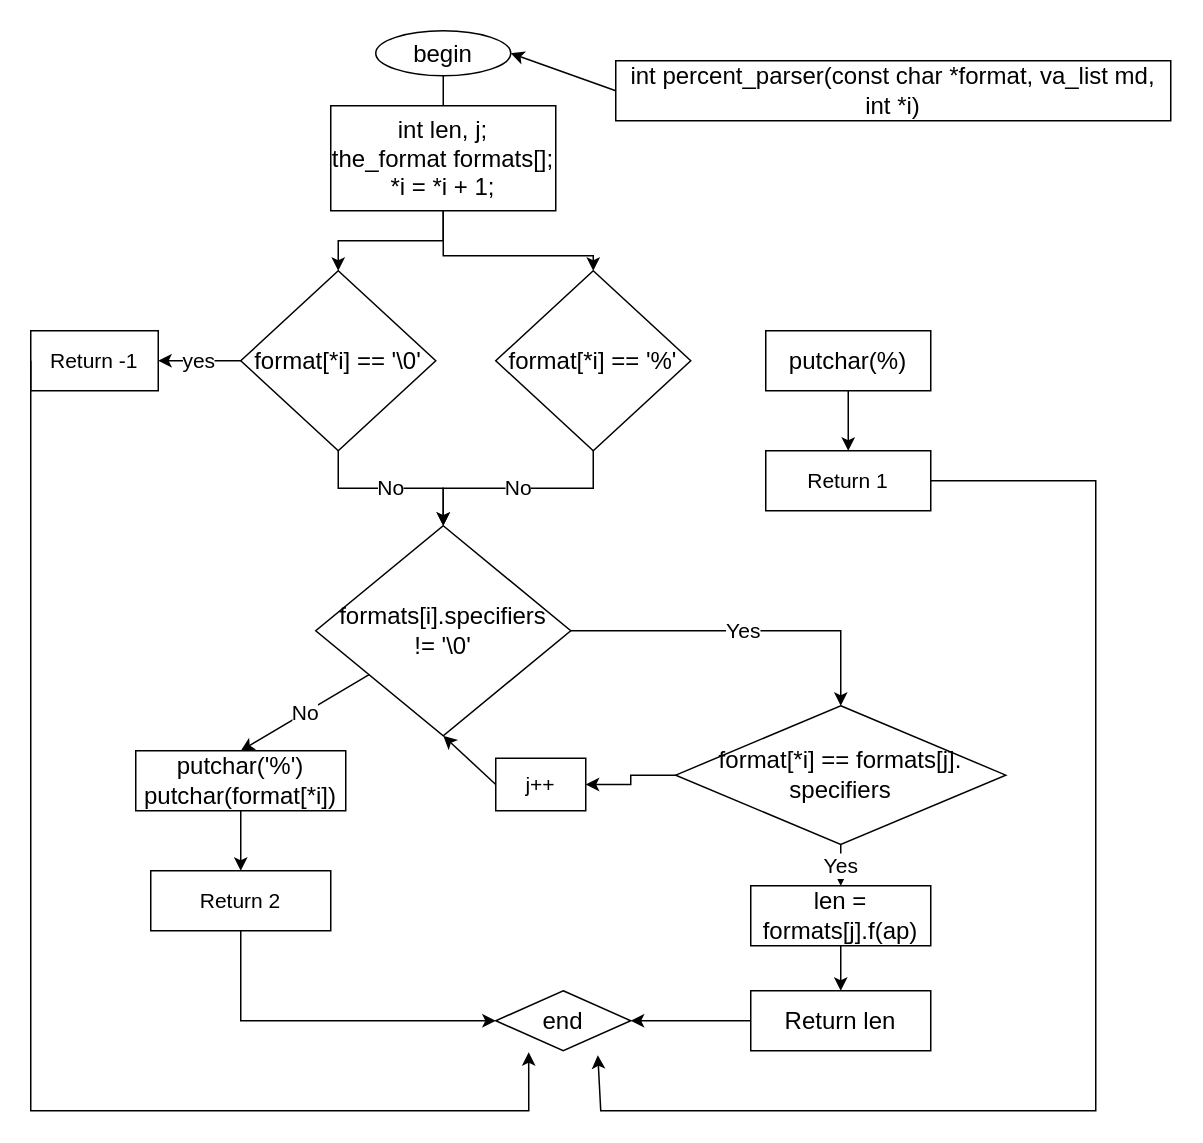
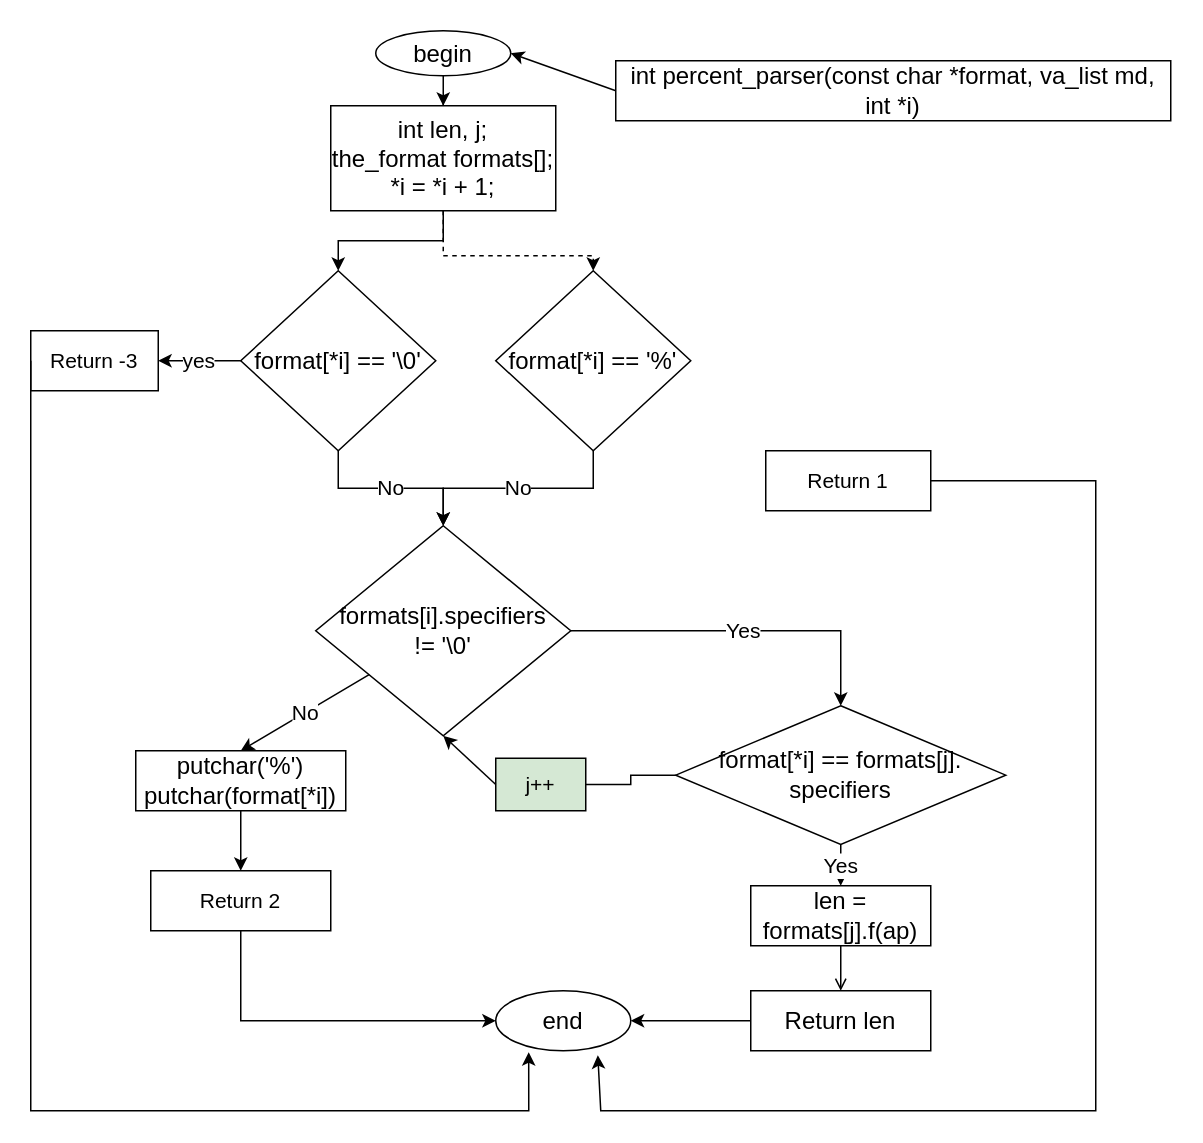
  <mxCell id="0" />
  <mxCell id="1" parent="0" />
- <mxCell id="2" value="" style="edgeStyle=orthogonalEdgeStyle;rounded=0;orthogonalLoop=1;jettySize=auto;html=1;endArrow=none;" edge="1" parent="1" source="3" target="6"><mxGeometry relative="1" as="geometry" /></mxCell>
+ <mxCell id="2" value="" style="edgeStyle=orthogonalEdgeStyle;rounded=0;orthogonalLoop=1;jettySize=auto;html=1;" edge="1" parent="1" source="3" target="6"><mxGeometry relative="1" as="geometry" /></mxCell>
  <mxCell id="3" value="&lt;font size=&quot;3&quot;&gt;begin&lt;/font&gt;" style="ellipse;whiteSpace=wrap;html=1;" vertex="1" parent="1"><mxGeometry x="250" y="20" width="90" height="30" as="geometry" /></mxCell>
  <mxCell id="4" value="" style="edgeStyle=orthogonalEdgeStyle;rounded=0;orthogonalLoop=1;jettySize=auto;html=1;fontSize=14;" edge="1" parent="1" source="6" target="13"><mxGeometry relative="1" as="geometry" /></mxCell>
- <mxCell id="5" style="edgeStyle=orthogonalEdgeStyle;rounded=0;orthogonalLoop=1;jettySize=auto;html=1;fontSize=14;" edge="1" parent="1" source="6" target="10"><mxGeometry relative="1" as="geometry"><Array as="points"><mxPoint x="295" y="170" /><mxPoint x="395" y="170" /></Array></mxGeometry></mxCell>
+ <mxCell id="5" style="edgeStyle=orthogonalEdgeStyle;rounded=0;orthogonalLoop=1;jettySize=auto;html=1;fontSize=14;dashed=1;" edge="1" parent="1" source="6" target="10"><mxGeometry relative="1" as="geometry"><Array as="points"><mxPoint x="295" y="170" /><mxPoint x="395" y="170" /></Array></mxGeometry></mxCell>
  <mxCell id="6" value="&lt;div&gt;&lt;font size=&quot;3&quot;&gt;int len, j;&lt;/font&gt;&lt;/div&gt;&lt;div&gt;&lt;font size=&quot;3&quot;&gt;the_format formats[];&lt;/font&gt;&lt;/div&gt;&lt;div&gt;&lt;font size=&quot;3&quot;&gt;*i = *i + 1;&lt;br&gt;&lt;/font&gt;&lt;/div&gt;" style="rounded=0;whiteSpace=wrap;html=1;" vertex="1" parent="1"><mxGeometry x="220" y="70" width="150" height="70" as="geometry" /></mxCell>
  <mxCell id="7" value="&lt;font size=&quot;3&quot;&gt;int percent_parser(const char *format, va_list md, int *i)&lt;br&gt;&lt;/font&gt;" style="rounded=0;whiteSpace=wrap;html=1;fontSize=14;" vertex="1" parent="1"><mxGeometry x="410" y="40" width="370" height="40" as="geometry" /></mxCell>
  <mxCell id="8" value="" style="endArrow=classic;html=1;rounded=0;fontSize=14;exitX=0;exitY=0.5;exitDx=0;exitDy=0;entryX=1;entryY=0.5;entryDx=0;entryDy=0;" edge="1" parent="1" source="7" target="3"><mxGeometry width="50" height="50" relative="1" as="geometry"><mxPoint x="360" y="250" as="sourcePoint" /><mxPoint x="410" y="200" as="targetPoint" /><Array as="points" /></mxGeometry></mxCell>
  <mxCell id="9" value="No" style="edgeStyle=orthogonalEdgeStyle;rounded=0;orthogonalLoop=1;jettySize=auto;html=1;fontSize=14;" edge="1" parent="1" source="10" target="18"><mxGeometry relative="1" as="geometry" /></mxCell>
  <mxCell id="10" value="&lt;font size=&quot;3&quot;&gt;format[*i] == '%'&lt;br&gt;&lt;/font&gt;" style="rhombus;whiteSpace=wrap;html=1;fontSize=14;" vertex="1" parent="1"><mxGeometry x="330" y="180" width="130" height="120" as="geometry" /></mxCell>
  <mxCell id="11" value="yes" style="edgeStyle=orthogonalEdgeStyle;rounded=0;orthogonalLoop=1;jettySize=auto;html=1;fontSize=14;" edge="1" parent="1" source="13" target="14"><mxGeometry relative="1" as="geometry" /></mxCell>
  <mxCell id="12" value="No" style="edgeStyle=orthogonalEdgeStyle;rounded=0;orthogonalLoop=1;jettySize=auto;html=1;exitX=0.5;exitY=1;exitDx=0;exitDy=0;fontSize=14;" edge="1" parent="1" source="13" target="18"><mxGeometry relative="1" as="geometry" /></mxCell>
  <mxCell id="13" value="&lt;font size=&quot;3&quot;&gt;format[*i] == '\0'&lt;br&gt;&lt;/font&gt;" style="rhombus;whiteSpace=wrap;html=1;fontSize=14;" vertex="1" parent="1"><mxGeometry x="160" y="180" width="130" height="120" as="geometry" /></mxCell>
- <mxCell id="14" value="Return -1" style="whiteSpace=wrap;html=1;fontSize=14;" vertex="1" parent="1"><mxGeometry x="20" y="220" width="85" height="40" as="geometry" /></mxCell>
- <mxCell id="15" value="" style="edgeStyle=orthogonalEdgeStyle;rounded=0;orthogonalLoop=1;jettySize=auto;html=1;fontSize=14;" edge="1" parent="1" source="16" target="17"><mxGeometry relative="1" as="geometry" /></mxCell>
- <mxCell id="16" value="&lt;font size=&quot;3&quot;&gt;putchar(%)&lt;/font&gt;" style="whiteSpace=wrap;html=1;fontSize=14;" vertex="1" parent="1"><mxGeometry x="510" y="220" width="110" height="40" as="geometry" /></mxCell>
+ <mxCell id="14" value="Return -3" style="whiteSpace=wrap;html=1;fontSize=14;" vertex="1" parent="1"><mxGeometry x="20" y="220" width="85" height="40" as="geometry" /></mxCell>
  <mxCell id="17" value="Return 1" style="whiteSpace=wrap;html=1;fontSize=14;" vertex="1" parent="1"><mxGeometry x="510" y="300" width="110" height="40" as="geometry" /></mxCell>
  <mxCell id="18" value="&lt;div&gt;&lt;font size=&quot;3&quot;&gt;formats[i].specifiers&lt;/font&gt;&lt;/div&gt;&lt;div&gt;&lt;font size=&quot;3&quot;&gt;!= '\0'&lt;br&gt;&lt;/font&gt;&lt;/div&gt;" style="rhombus;whiteSpace=wrap;html=1;fontSize=14;" vertex="1" parent="1"><mxGeometry x="210" y="350" width="170" height="140" as="geometry" /></mxCell>
  <mxCell id="19" value="" style="edgeStyle=orthogonalEdgeStyle;rounded=0;orthogonalLoop=1;jettySize=auto;html=1;fontSize=14;" edge="1" parent="1" source="20" target="28"><mxGeometry relative="1" as="geometry" /></mxCell>
  <mxCell id="20" value="&lt;div&gt;&lt;font size=&quot;3&quot;&gt;putchar('%')&lt;/font&gt;&lt;/div&gt;&lt;div&gt;&lt;font size=&quot;3&quot;&gt;putchar(format[*i])&lt;br&gt;&lt;/font&gt;&lt;/div&gt;" style="rounded=0;whiteSpace=wrap;html=1;fontSize=14;" vertex="1" parent="1"><mxGeometry x="90" y="500" width="140" height="40" as="geometry" /></mxCell>
  <mxCell id="21" value="No" style="endArrow=classic;html=1;rounded=0;fontSize=14;entryX=0.5;entryY=0;entryDx=0;entryDy=0;" edge="1" parent="1" source="18" target="20"><mxGeometry width="50" height="50" relative="1" as="geometry"><mxPoint x="360" y="520" as="sourcePoint" /><mxPoint x="180" y="480" as="targetPoint" /><Array as="points" /></mxGeometry></mxCell>
- <mxCell id="22" value="j++" style="rounded=0;whiteSpace=wrap;html=1;fontSize=14;" vertex="1" parent="1"><mxGeometry x="330" y="505" width="60" height="35" as="geometry" /></mxCell>
+ <mxCell id="22" value="j++" style="rounded=0;whiteSpace=wrap;html=1;fontSize=14;fillColor=#d5e8d4;" vertex="1" parent="1"><mxGeometry x="330" y="505" width="60" height="35" as="geometry" /></mxCell>
  <mxCell id="23" value="" style="endArrow=classic;html=1;rounded=0;fontSize=14;entryX=0.5;entryY=1;entryDx=0;entryDy=0;exitX=0;exitY=0.5;exitDx=0;exitDy=0;" edge="1" parent="1" source="22" target="18"><mxGeometry width="50" height="50" relative="1" as="geometry"><mxPoint x="290" y="510" as="sourcePoint" /><mxPoint x="420" y="470" as="targetPoint" /></mxGeometry></mxCell>
- <mxCell id="24" value="" style="edgeStyle=orthogonalEdgeStyle;rounded=0;orthogonalLoop=1;jettySize=auto;html=1;fontSize=14;" edge="1" parent="1" source="26" target="22"><mxGeometry relative="1" as="geometry" /></mxCell>
+ <mxCell id="24" value="" style="edgeStyle=orthogonalEdgeStyle;rounded=0;orthogonalLoop=1;jettySize=auto;html=1;fontSize=14;endArrow=none;" edge="1" parent="1" source="26" target="22"><mxGeometry relative="1" as="geometry" /></mxCell>
  <mxCell id="25" value="Yes" style="edgeStyle=orthogonalEdgeStyle;rounded=0;orthogonalLoop=1;jettySize=auto;html=1;fontSize=14;" edge="1" parent="1" source="26" target="30"><mxGeometry relative="1" as="geometry" /></mxCell>
  <mxCell id="26" value="&lt;div&gt;&lt;font size=&quot;3&quot;&gt;format[*i] == formats[j].&lt;/font&gt;&lt;/div&gt;&lt;div&gt;&lt;font size=&quot;3&quot;&gt;specifiers&lt;br&gt;&lt;/font&gt;&lt;/div&gt;" style="rhombus;whiteSpace=wrap;html=1;fontSize=14;" vertex="1" parent="1"><mxGeometry x="450" y="470" width="220" height="92.5" as="geometry" /></mxCell>
  <mxCell id="27" value="Yes" style="endArrow=classic;html=1;rounded=0;fontSize=14;entryX=0.5;entryY=0;entryDx=0;entryDy=0;exitX=1;exitY=0.5;exitDx=0;exitDy=0;" edge="1" parent="1" source="18" target="26"><mxGeometry width="50" height="50" relative="1" as="geometry"><mxPoint x="370" y="520" as="sourcePoint" /><mxPoint x="420" y="470" as="targetPoint" /><Array as="points"><mxPoint x="560" y="420" /></Array></mxGeometry></mxCell>
  <mxCell id="28" value="Return 2" style="whiteSpace=wrap;html=1;fontSize=14;rounded=0;" vertex="1" parent="1"><mxGeometry x="100" y="580" width="120" height="40" as="geometry" /></mxCell>
- <mxCell id="29" value="" style="edgeStyle=orthogonalEdgeStyle;rounded=0;orthogonalLoop=1;jettySize=auto;html=1;fontSize=14;" edge="1" parent="1" source="30" target="32"><mxGeometry relative="1" as="geometry" /></mxCell>
+ <mxCell id="29" value="" style="edgeStyle=orthogonalEdgeStyle;rounded=0;orthogonalLoop=1;jettySize=auto;html=1;fontSize=14;endArrow=open;" edge="1" parent="1" source="30" target="32"><mxGeometry relative="1" as="geometry" /></mxCell>
  <mxCell id="30" value="&lt;font size=&quot;3&quot;&gt;len = formats[j].f(ap)&lt;br&gt;&lt;/font&gt;" style="whiteSpace=wrap;html=1;fontSize=14;" vertex="1" parent="1"><mxGeometry x="500" y="590" width="120" height="40" as="geometry" /></mxCell>
  <mxCell id="31" value="" style="edgeStyle=orthogonalEdgeStyle;rounded=0;orthogonalLoop=1;jettySize=auto;html=1;fontSize=14;" edge="1" parent="1" source="32" target="33"><mxGeometry relative="1" as="geometry" /></mxCell>
  <mxCell id="32" value="&lt;font size=&quot;3&quot;&gt;Return len&lt;br&gt;&lt;/font&gt;" style="whiteSpace=wrap;html=1;fontSize=14;" vertex="1" parent="1"><mxGeometry x="500" y="660" width="120" height="40" as="geometry" /></mxCell>
- <mxCell id="33" value="&lt;font size=&quot;3&quot;&gt;end&lt;/font&gt;" style="rhombus;whiteSpace=wrap;html=1;fontSize=14;" vertex="1" parent="1"><mxGeometry x="330" y="660" width="90" height="40" as="geometry" /></mxCell>
+ <mxCell id="33" value="&lt;font size=&quot;3&quot;&gt;end&lt;/font&gt;" style="ellipse;whiteSpace=wrap;html=1;fontSize=14;" vertex="1" parent="1"><mxGeometry x="330" y="660" width="90" height="40" as="geometry" /></mxCell>
  <mxCell id="34" value="" style="endArrow=classic;html=1;rounded=0;fontSize=14;entryX=0;entryY=0.5;entryDx=0;entryDy=0;exitX=0.5;exitY=1;exitDx=0;exitDy=0;" edge="1" parent="1" source="28" target="33"><mxGeometry width="50" height="50" relative="1" as="geometry"><mxPoint x="160" y="680" as="sourcePoint" /><mxPoint x="420" y="500" as="targetPoint" /><Array as="points"><mxPoint x="160" y="680" /></Array></mxGeometry></mxCell>
  <mxCell id="35" value="" style="endArrow=classic;html=1;rounded=0;fontSize=14;entryX=0.244;entryY=1.025;entryDx=0;entryDy=0;entryPerimeter=0;exitX=0;exitY=0.5;exitDx=0;exitDy=0;" edge="1" parent="1" source="14" target="33"><mxGeometry width="50" height="50" relative="1" as="geometry"><mxPoint x="0" y="290" as="sourcePoint" /><mxPoint x="420" y="360" as="targetPoint" /><Array as="points"><mxPoint x="20" y="740" /><mxPoint x="200" y="740" /><mxPoint x="352" y="740" /></Array></mxGeometry></mxCell>
  <mxCell id="36" value="" style="endArrow=classic;html=1;rounded=0;fontSize=14;entryX=0.756;entryY=1.075;entryDx=0;entryDy=0;entryPerimeter=0;exitX=1;exitY=0.5;exitDx=0;exitDy=0;" edge="1" parent="1" source="17" target="33"><mxGeometry width="50" height="50" relative="1" as="geometry"><mxPoint x="370" y="570" as="sourcePoint" /><mxPoint x="420" y="520" as="targetPoint" /><Array as="points"><mxPoint x="730" y="320" /><mxPoint x="730" y="400" /><mxPoint x="730" y="520" /><mxPoint x="730" y="740" /><mxPoint x="560" y="740" /><mxPoint x="480" y="740" /><mxPoint x="430" y="740" /><mxPoint x="400" y="740" /></Array></mxGeometry></mxCell>
